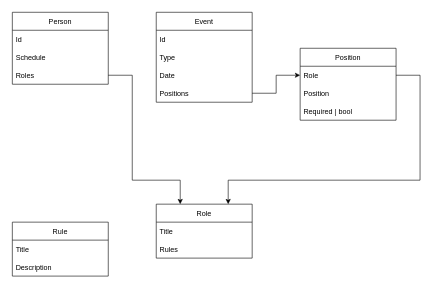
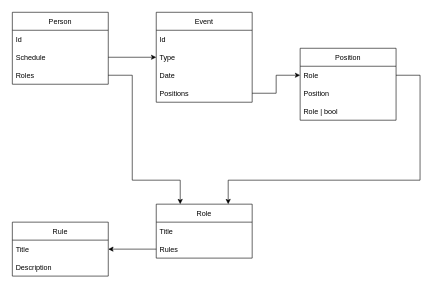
  <mxCell id="0" />
  <mxCell id="1" parent="0" />
  <mxCell id="2" value="Person" style="swimlane;fontStyle=0;childLayout=stackLayout;horizontal=1;startSize=30;horizontalStack=0;resizeParent=1;resizeParentMax=0;resizeLast=0;collapsible=1;marginBottom=0;fillColor=none;" vertex="1" parent="1"><mxGeometry x="20" y="20" width="160" height="120" as="geometry" /></mxCell>
  <mxCell id="3" value="Id" style="text;strokeColor=none;fillColor=none;align=left;verticalAlign=middle;spacingLeft=4;spacingRight=4;overflow=hidden;points=[[0,0.5],[1,0.5]];portConstraint=eastwest;rotatable=0;" vertex="1" parent="2"><mxGeometry y="30" width="160" height="30" as="geometry" /></mxCell>
  <mxCell id="4" value="Schedule" style="text;strokeColor=none;fillColor=none;align=left;verticalAlign=middle;spacingLeft=4;spacingRight=4;overflow=hidden;points=[[0,0.5],[1,0.5]];portConstraint=eastwest;rotatable=0;" vertex="1" parent="2"><mxGeometry y="60" width="160" height="30" as="geometry" /></mxCell>
  <mxCell id="5" value="Roles" style="text;strokeColor=none;fillColor=none;align=left;verticalAlign=middle;spacingLeft=4;spacingRight=4;overflow=hidden;points=[[0,0.5],[1,0.5]];portConstraint=eastwest;rotatable=0;" vertex="1" parent="2"><mxGeometry y="90" width="160" height="30" as="geometry" /></mxCell>
  <mxCell id="6" value="Event" style="swimlane;fontStyle=0;childLayout=stackLayout;horizontal=1;startSize=30;horizontalStack=0;resizeParent=1;resizeParentMax=0;resizeLast=0;collapsible=1;marginBottom=0;fillColor=none;" vertex="1" parent="1"><mxGeometry x="260" y="20" width="160" height="150" as="geometry" /></mxCell>
  <mxCell id="7" value="Id" style="text;strokeColor=none;fillColor=none;align=left;verticalAlign=middle;spacingLeft=4;spacingRight=4;overflow=hidden;points=[[0,0.5],[1,0.5]];portConstraint=eastwest;rotatable=0;" vertex="1" parent="6"><mxGeometry y="30" width="160" height="30" as="geometry" /></mxCell>
  <mxCell id="8" value="Type" style="text;strokeColor=none;fillColor=none;align=left;verticalAlign=middle;spacingLeft=4;spacingRight=4;overflow=hidden;points=[[0,0.5],[1,0.5]];portConstraint=eastwest;rotatable=0;" vertex="1" parent="6"><mxGeometry y="60" width="160" height="30" as="geometry" /></mxCell>
  <mxCell id="9" value="Date" style="text;strokeColor=none;fillColor=none;align=left;verticalAlign=middle;spacingLeft=4;spacingRight=4;overflow=hidden;points=[[0,0.5],[1,0.5]];portConstraint=eastwest;rotatable=0;" vertex="1" parent="6"><mxGeometry y="90" width="160" height="30" as="geometry" /></mxCell>
  <mxCell id="10" value="Positions" style="text;strokeColor=none;fillColor=none;align=left;verticalAlign=middle;spacingLeft=4;spacingRight=4;overflow=hidden;points=[[0,0.5],[1,0.5]];portConstraint=eastwest;rotatable=0;" vertex="1" parent="6"><mxGeometry y="120" width="160" height="30" as="geometry" /></mxCell>
  <mxCell id="11" value="Role" style="swimlane;fontStyle=0;childLayout=stackLayout;horizontal=1;startSize=30;horizontalStack=0;resizeParent=1;resizeParentMax=0;resizeLast=0;collapsible=1;marginBottom=0;fillColor=none;" vertex="1" parent="1"><mxGeometry x="260" y="340" width="160" height="90" as="geometry" /></mxCell>
  <mxCell id="12" value="Title" style="text;strokeColor=none;fillColor=none;align=left;verticalAlign=middle;spacingLeft=4;spacingRight=4;overflow=hidden;points=[[0,0.5],[1,0.5]];portConstraint=eastwest;rotatable=0;" vertex="1" parent="11"><mxGeometry y="30" width="160" height="30" as="geometry" /></mxCell>
  <mxCell id="13" value="Rules" style="text;strokeColor=none;fillColor=none;align=left;verticalAlign=middle;spacingLeft=4;spacingRight=4;overflow=hidden;points=[[0,0.5],[1,0.5]];portConstraint=eastwest;rotatable=0;" vertex="1" parent="11"><mxGeometry y="60" width="160" height="30" as="geometry" /></mxCell>
  <mxCell id="14" value="Rule" style="swimlane;fontStyle=0;childLayout=stackLayout;horizontal=1;startSize=30;horizontalStack=0;resizeParent=1;resizeParentMax=0;resizeLast=0;collapsible=1;marginBottom=0;fillColor=none;" vertex="1" parent="1"><mxGeometry x="20" y="370" width="160" height="90" as="geometry" /></mxCell>
  <mxCell id="15" value="Title" style="text;strokeColor=none;fillColor=none;align=left;verticalAlign=middle;spacingLeft=4;spacingRight=4;overflow=hidden;points=[[0,0.5],[1,0.5]];portConstraint=eastwest;rotatable=0;" vertex="1" parent="14"><mxGeometry y="30" width="160" height="30" as="geometry" /></mxCell>
  <mxCell id="16" value="Description" style="text;strokeColor=none;fillColor=none;align=left;verticalAlign=middle;spacingLeft=4;spacingRight=4;overflow=hidden;points=[[0,0.5],[1,0.5]];portConstraint=eastwest;rotatable=0;" vertex="1" parent="14"><mxGeometry y="60" width="160" height="30" as="geometry" /></mxCell>
+ <mxCell id="17" style="edgeStyle=orthogonalEdgeStyle;rounded=0;orthogonalLoop=1;jettySize=auto;html=1;" edge="1" parent="1" source="13" target="14"><mxGeometry relative="1" as="geometry" /></mxCell>
+ <mxCell id="18" style="edgeStyle=orthogonalEdgeStyle;rounded=0;orthogonalLoop=1;jettySize=auto;html=1;" edge="1" parent="1" source="4" target="6"><mxGeometry relative="1" as="geometry" /></mxCell>
  <mxCell id="19" style="edgeStyle=orthogonalEdgeStyle;rounded=0;orthogonalLoop=1;jettySize=auto;html=1;" edge="1" parent="1" source="5" target="11"><mxGeometry relative="1" as="geometry"><Array as="points"><mxPoint x="220" y="125" /><mxPoint x="220" y="300" /><mxPoint x="300" y="300" /></Array></mxGeometry></mxCell>
  <mxCell id="20" value="Position" style="swimlane;fontStyle=0;childLayout=stackLayout;horizontal=1;startSize=30;horizontalStack=0;resizeParent=1;resizeParentMax=0;resizeLast=0;collapsible=1;marginBottom=0;fillColor=none;" vertex="1" parent="1"><mxGeometry x="500" y="80" width="160" height="120" as="geometry" /></mxCell>
  <mxCell id="21" value="Role" style="text;strokeColor=none;fillColor=none;align=left;verticalAlign=middle;spacingLeft=4;spacingRight=4;overflow=hidden;points=[[0,0.5],[1,0.5]];portConstraint=eastwest;rotatable=0;" vertex="1" parent="20"><mxGeometry y="30" width="160" height="30" as="geometry" /></mxCell>
  <mxCell id="22" value="Position" style="text;strokeColor=none;fillColor=none;align=left;verticalAlign=middle;spacingLeft=4;spacingRight=4;overflow=hidden;points=[[0,0.5],[1,0.5]];portConstraint=eastwest;rotatable=0;" vertex="1" parent="20"><mxGeometry y="60" width="160" height="30" as="geometry" /></mxCell>
- <mxCell id="23" value="Required | bool" style="text;strokeColor=none;fillColor=none;align=left;verticalAlign=middle;spacingLeft=4;spacingRight=4;overflow=hidden;points=[[0,0.5],[1,0.5]];portConstraint=eastwest;rotatable=0;" vertex="1" parent="20"><mxGeometry y="90" width="160" height="30" as="geometry" /></mxCell>
+ <mxCell id="23" value="Role | bool" style="text;strokeColor=none;fillColor=none;align=left;verticalAlign=middle;spacingLeft=4;spacingRight=4;overflow=hidden;points=[[0,0.5],[1,0.5]];portConstraint=eastwest;rotatable=0;" vertex="1" parent="20"><mxGeometry y="90" width="160" height="30" as="geometry" /></mxCell>
  <mxCell id="24" style="edgeStyle=orthogonalEdgeStyle;rounded=0;orthogonalLoop=1;jettySize=auto;html=1;" edge="1" parent="1" source="10" target="21"><mxGeometry relative="1" as="geometry" /></mxCell>
  <mxCell id="25" style="edgeStyle=orthogonalEdgeStyle;rounded=0;orthogonalLoop=1;jettySize=auto;html=1;" edge="1" parent="1" source="21" target="11"><mxGeometry relative="1" as="geometry"><Array as="points"><mxPoint x="700" y="125" /><mxPoint x="700" y="300" /><mxPoint x="380" y="300" /></Array></mxGeometry></mxCell>
